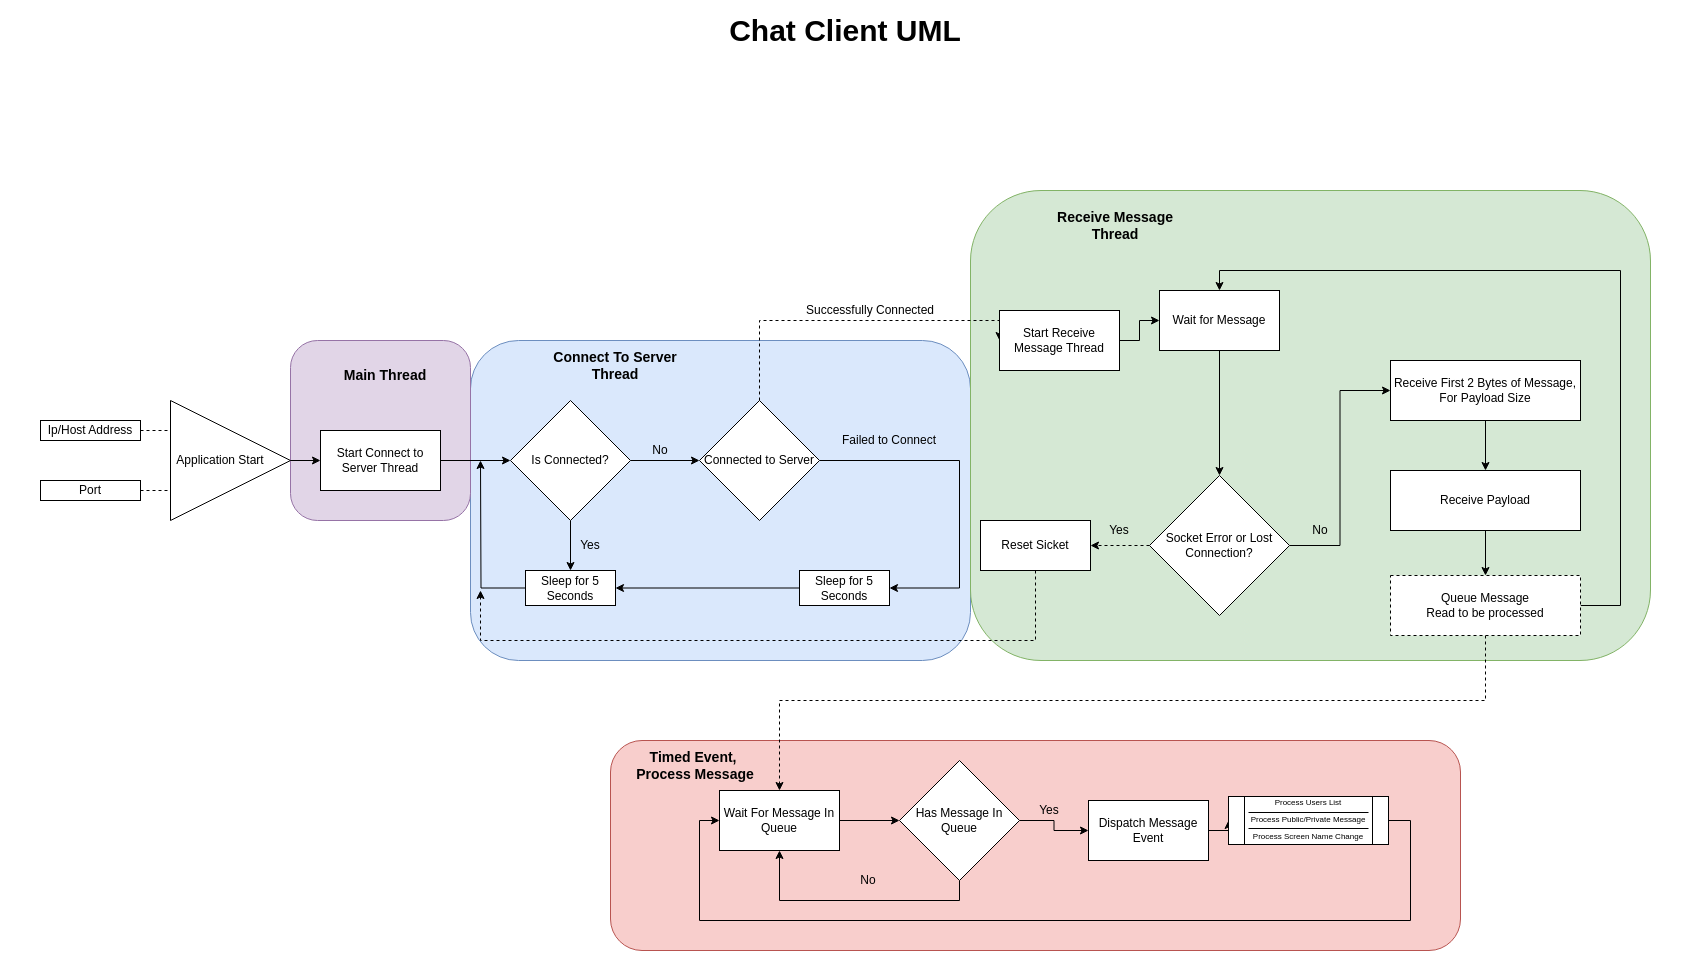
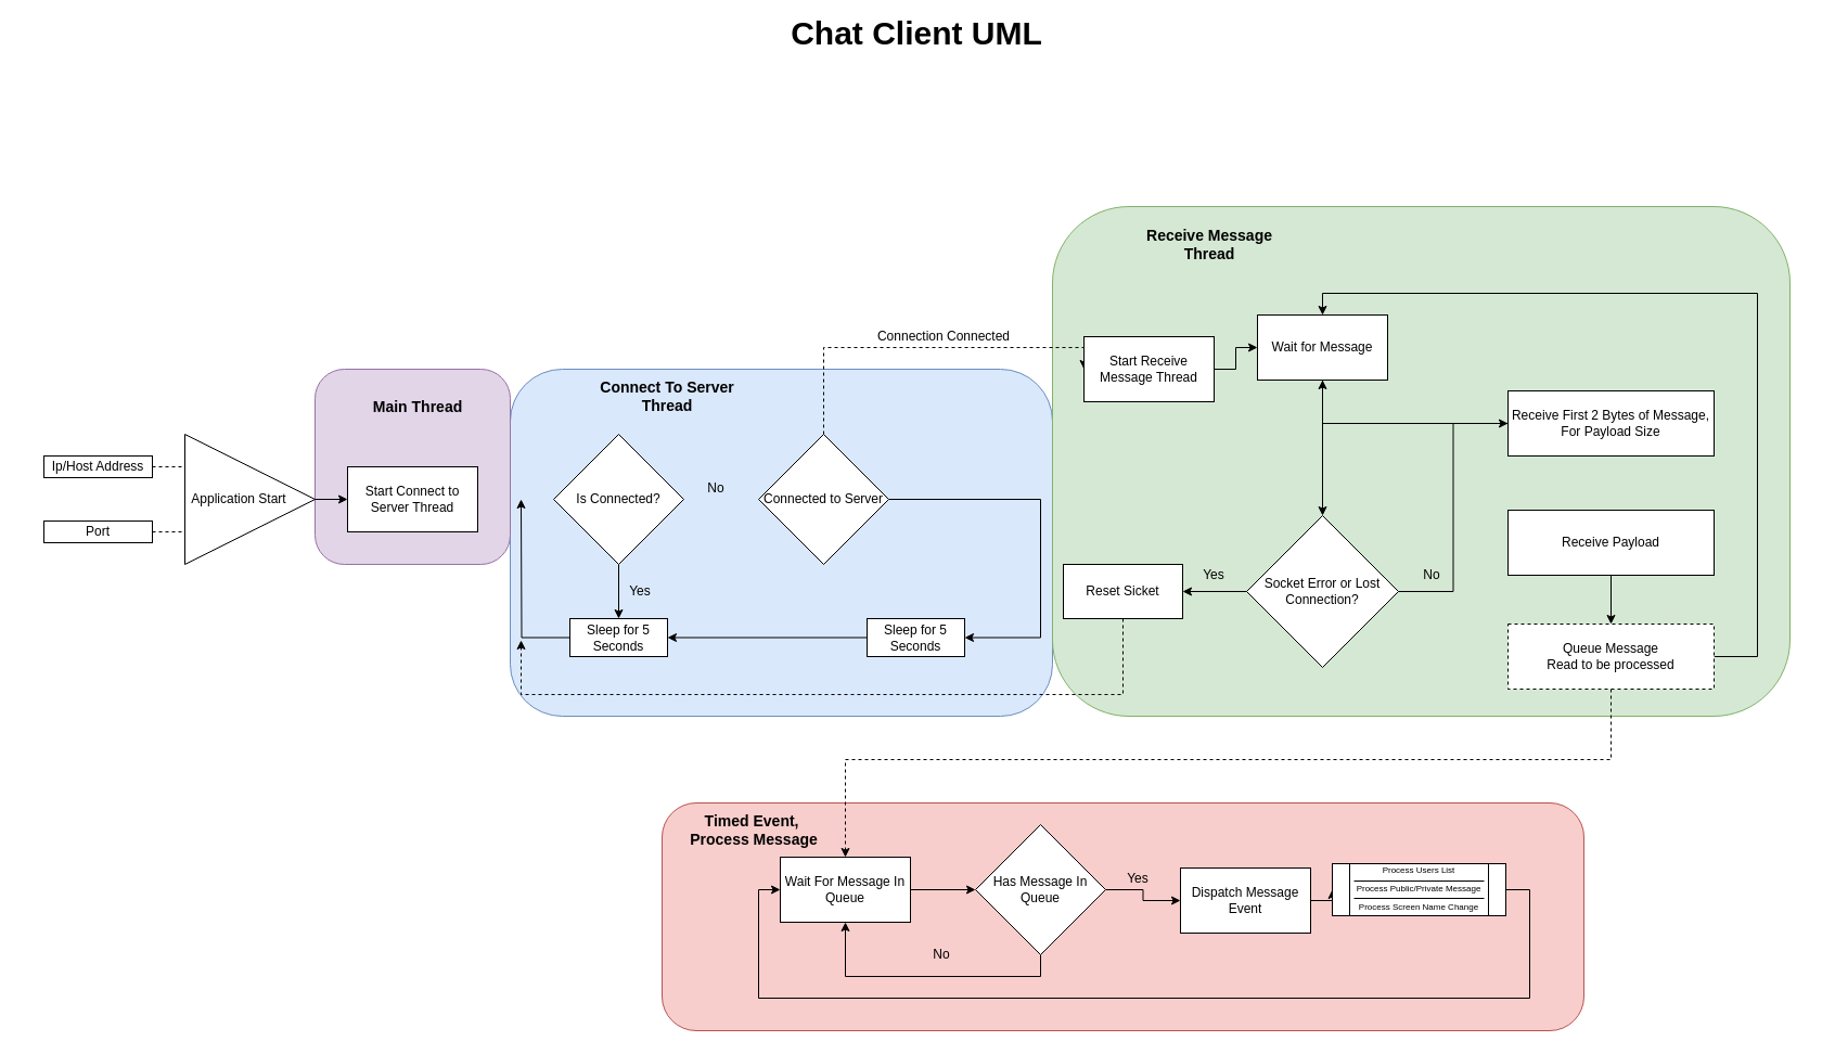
  <mxCell id="0" />
  <mxCell id="1" value="Untitled Layer" parent="0" />
  <mxCell id="2" value="" style="rounded=1;whiteSpace=wrap;html=1;shadow=0;glass=0;comic=0;startSize=28;fillColor=#dae8fc;strokeColor=#6c8ebf;" vertex="1" parent="1"><mxGeometry x="470" y="340" width="500" height="320" as="geometry" /></mxCell>
  <mxCell id="3" value="&lt;font style=&quot;font-size: 14px&quot;&gt;Connect To Server Thread&lt;/font&gt;" style="text;html=1;strokeColor=none;fillColor=none;align=center;verticalAlign=middle;whiteSpace=wrap;rounded=0;shadow=0;glass=0;comic=0;startSize=28;fontStyle=1" vertex="1" parent="1"><mxGeometry x="550" y="350" width="130" height="30" as="geometry" /></mxCell>
  <mxCell id="4" value="" style="rounded=1;whiteSpace=wrap;html=1;shadow=0;glass=0;comic=0;startSize=28;fillColor=#d5e8d4;strokeColor=#82b366;" vertex="1" parent="1"><mxGeometry x="970" y="190" width="680" height="470" as="geometry" /></mxCell>
  <mxCell id="5" value="&lt;font style=&quot;font-size: 14px&quot;&gt;Receive Message Thread&lt;/font&gt;" style="text;html=1;strokeColor=none;fillColor=none;align=center;verticalAlign=middle;whiteSpace=wrap;rounded=0;shadow=0;glass=0;comic=0;startSize=28;fontStyle=1" vertex="1" parent="1"><mxGeometry x="1050" y="210" width="130" height="30" as="geometry" /></mxCell>
  <mxCell id="6" value="" style="rounded=1;whiteSpace=wrap;html=1;shadow=0;glass=0;comic=0;startSize=28;fillColor=#f8cecc;strokeColor=#b85450;" vertex="1" parent="1"><mxGeometry x="610" y="740" width="850" height="210" as="geometry" /></mxCell>
  <mxCell id="7" value="&lt;font style=&quot;font-size: 14px&quot;&gt;Timed Event,&amp;nbsp;&lt;br&gt;Process Message&lt;br&gt;&lt;/font&gt;" style="text;html=1;strokeColor=none;fillColor=none;align=center;verticalAlign=middle;whiteSpace=wrap;rounded=0;shadow=0;glass=0;comic=0;startSize=28;fontStyle=1" vertex="1" parent="1"><mxGeometry x="630" y="750" width="130" height="30" as="geometry" /></mxCell>
  <mxCell id="8" value="" style="rounded=1;whiteSpace=wrap;html=1;shadow=0;glass=0;comic=0;startSize=28;fillColor=#e1d5e7;strokeColor=#9673a6;" vertex="1" parent="1"><mxGeometry x="290" y="340" width="180" height="180" as="geometry" /></mxCell>
  <mxCell id="9" value="&lt;font style=&quot;font-size: 14px&quot;&gt;Main Thread&lt;/font&gt;" style="text;html=1;strokeColor=none;fillColor=none;align=center;verticalAlign=middle;whiteSpace=wrap;rounded=0;shadow=0;glass=0;comic=0;startSize=28;fontStyle=1" vertex="1" parent="1"><mxGeometry x="320" y="360" width="130" height="30" as="geometry" /></mxCell>
  <mxCell id="10" parent="0" />
  <mxCell id="11" value="" style="triangle;whiteSpace=wrap;html=1;" parent="10" vertex="1"><mxGeometry x="170" y="400" width="120" height="120" as="geometry" /></mxCell>
  <mxCell id="12" value="Application Start" style="text;html=1;strokeColor=none;fillColor=none;align=center;verticalAlign=middle;whiteSpace=wrap;rounded=0;" parent="10" vertex="1"><mxGeometry x="170" y="450" width="100" height="20" as="geometry" /></mxCell>
  <mxCell id="13" value="" style="rounded=0;whiteSpace=wrap;html=1;" parent="10" vertex="1"><mxGeometry x="40" y="420" width="100" height="20" as="geometry" /></mxCell>
  <mxCell id="14" value="Ip/Host Address" style="text;html=1;strokeColor=none;fillColor=none;align=center;verticalAlign=middle;whiteSpace=wrap;rounded=0;" parent="10" vertex="1"><mxGeometry x="40" y="420" width="100" height="20" as="geometry" /></mxCell>
  <mxCell id="15" value="" style="rounded=0;whiteSpace=wrap;html=1;" parent="10" vertex="1"><mxGeometry x="40" y="480" width="100" height="20" as="geometry" /></mxCell>
  <mxCell id="16" value="Port" style="text;html=1;strokeColor=none;fillColor=none;align=center;verticalAlign=middle;whiteSpace=wrap;rounded=0;" parent="10" vertex="1"><mxGeometry x="40" y="480" width="100" height="20" as="geometry" /></mxCell>
  <mxCell id="17" value="" style="endArrow=none;dashed=1;html=1;exitX=1;exitY=0.5;exitDx=0;exitDy=0;entryX=0;entryY=0.25;entryDx=0;entryDy=0;" parent="10" source="14" target="11" edge="1"><mxGeometry width="50" height="50" relative="1" as="geometry"><mxPoint x="260" y="480" as="sourcePoint" /><mxPoint x="310" y="430" as="targetPoint" /></mxGeometry></mxCell>
  <mxCell id="18" value="" style="endArrow=none;dashed=1;html=1;exitX=1;exitY=0.5;exitDx=0;exitDy=0;entryX=0;entryY=0.75;entryDx=0;entryDy=0;" parent="10" source="16" target="11" edge="1"><mxGeometry width="50" height="50" relative="1" as="geometry"><mxPoint x="150" y="440" as="sourcePoint" /><mxPoint x="190" y="440" as="targetPoint" /></mxGeometry></mxCell>
  <mxCell id="19" value="" style="endArrow=classic;html=1;exitX=1;exitY=0.5;exitDx=0;exitDy=0;entryX=0;entryY=0.5;entryDx=0;entryDy=0;" parent="10" source="11" edge="1" target="47"><mxGeometry width="50" height="50" relative="1" as="geometry"><mxPoint x="380" y="440" as="sourcePoint" /><mxPoint x="340" y="460" as="targetPoint" /></mxGeometry></mxCell>
  <mxCell id="20" style="edgeStyle=orthogonalEdgeStyle;rounded=0;orthogonalLoop=1;jettySize=auto;html=1;entryX=0;entryY=0.5;entryDx=0;entryDy=0;exitX=0.5;exitY=0;exitDx=0;exitDy=0;dashed=1;" parent="10" source="49" edge="1" target="28"><mxGeometry relative="1" as="geometry"><mxPoint x="969" y="365" as="targetPoint" /><Array as="points"><mxPoint x="759" y="320" /></Array><mxPoint x="759.5" y="405" as="sourcePoint" /></mxGeometry></mxCell>
  <mxCell id="21" value="" style="rounded=0;whiteSpace=wrap;html=1;" parent="10" vertex="1"><mxGeometry x="799" y="570" width="90" height="35" as="geometry" /></mxCell>
  <mxCell id="22" style="edgeStyle=orthogonalEdgeStyle;rounded=0;orthogonalLoop=1;jettySize=auto;html=1;entryX=1;entryY=0.5;entryDx=0;entryDy=0;exitX=0;exitY=0.5;exitDx=0;exitDy=0;" parent="10" source="23" target="53" edge="1"><mxGeometry relative="1" as="geometry"><mxPoint x="759.5" y="545" as="targetPoint" /></mxGeometry></mxCell>
  <mxCell id="23" value="Sleep for 5 Seconds" style="text;html=1;strokeColor=none;fillColor=none;align=center;verticalAlign=middle;whiteSpace=wrap;rounded=0;" parent="10" vertex="1"><mxGeometry x="799" y="570" width="90" height="35" as="geometry" /></mxCell>
- <mxCell id="24" value="Failed to Connect" style="text;html=1;strokeColor=none;fillColor=none;align=center;verticalAlign=middle;whiteSpace=wrap;rounded=0;" parent="10" vertex="1"><mxGeometry x="839" y="430" width="100" height="20" as="geometry" /></mxCell>
- <mxCell id="25" value="Successfully Connected" style="text;html=1;strokeColor=none;fillColor=none;align=center;verticalAlign=middle;whiteSpace=wrap;rounded=0;" parent="10" vertex="1"><mxGeometry x="790" y="300" width="160" height="20" as="geometry" /></mxCell>
+ <mxCell id="25" value="Connection Connected" style="text;html=1;strokeColor=none;fillColor=none;align=center;verticalAlign=middle;whiteSpace=wrap;rounded=0;" parent="10" vertex="1"><mxGeometry x="790" y="300" width="160" height="20" as="geometry" /></mxCell>
  <mxCell id="26" value="" style="rounded=0;whiteSpace=wrap;html=1;" parent="10" vertex="1"><mxGeometry x="999" y="310" width="120" height="60" as="geometry" /></mxCell>
  <mxCell id="27" style="edgeStyle=orthogonalEdgeStyle;rounded=0;orthogonalLoop=1;jettySize=auto;html=1;entryX=0;entryY=0.5;entryDx=0;entryDy=0;" edge="1" parent="10" source="28" target="30"><mxGeometry relative="1" as="geometry" /></mxCell>
  <mxCell id="28" value="Start Receive Message Thread" style="text;html=1;strokeColor=none;fillColor=none;align=center;verticalAlign=middle;whiteSpace=wrap;rounded=0;" parent="10" vertex="1"><mxGeometry x="999" y="310" width="120" height="60" as="geometry" /></mxCell>
  <mxCell id="29" style="edgeStyle=orthogonalEdgeStyle;rounded=0;orthogonalLoop=1;jettySize=auto;html=1;entryX=0.5;entryY=0;entryDx=0;entryDy=0;" edge="1" parent="10" source="30" target="33"><mxGeometry relative="1" as="geometry" /></mxCell>
  <mxCell id="30" value="Wait for Message" style="rounded=0;whiteSpace=wrap;html=1;" vertex="1" parent="10"><mxGeometry x="1159" y="290" width="120" height="60" as="geometry" /></mxCell>
  <mxCell id="31" style="edgeStyle=orthogonalEdgeStyle;rounded=0;orthogonalLoop=1;jettySize=auto;html=1;entryX=0;entryY=0.5;entryDx=0;entryDy=0;" edge="1" parent="10" source="33" target="35"><mxGeometry relative="1" as="geometry" /></mxCell>
- <mxCell id="32" style="edgeStyle=orthogonalEdgeStyle;rounded=0;orthogonalLoop=1;jettySize=auto;html=1;entryX=1;entryY=0.5;entryDx=0;entryDy=0;dashed=1;" edge="1" parent="10" source="33" target="56"><mxGeometry relative="1" as="geometry" /></mxCell>
+ <mxCell id="32" style="edgeStyle=orthogonalEdgeStyle;rounded=0;orthogonalLoop=1;jettySize=auto;html=1;entryX=1;entryY=0.5;entryDx=0;entryDy=0;" edge="1" parent="10" source="33" target="56"><mxGeometry relative="1" as="geometry" /></mxCell>
  <mxCell id="33" value="Socket Error or Lost Connection?" style="rhombus;whiteSpace=wrap;html=1;" vertex="1" parent="10"><mxGeometry x="1149" y="475" width="140" height="140" as="geometry" /></mxCell>
- <mxCell id="34" value="" style="edgeStyle=orthogonalEdgeStyle;rounded=0;orthogonalLoop=1;jettySize=auto;html=1;" edge="1" parent="10" source="35" target="37"><mxGeometry relative="1" as="geometry" /></mxCell>
+ <mxCell id="34" value="" style="edgeStyle=orthogonalEdgeStyle;rounded=0;orthogonalLoop=1;jettySize=auto;html=1;" edge="1" parent="10" source="35" target="30"><mxGeometry relative="1" as="geometry" /></mxCell>
  <mxCell id="35" value="Receive First 2 Bytes of Message, For Payload Size" style="rounded=0;whiteSpace=wrap;html=1;" vertex="1" parent="10"><mxGeometry x="1390" y="360" width="190" height="60" as="geometry" /></mxCell>
  <mxCell id="36" value="" style="edgeStyle=orthogonalEdgeStyle;rounded=0;orthogonalLoop=1;jettySize=auto;html=1;" edge="1" parent="10" source="37" target="40"><mxGeometry relative="1" as="geometry" /></mxCell>
  <mxCell id="37" value="Receive Payload" style="rounded=0;whiteSpace=wrap;html=1;" vertex="1" parent="10"><mxGeometry x="1390" y="470" width="190" height="60" as="geometry" /></mxCell>
  <mxCell id="38" style="edgeStyle=orthogonalEdgeStyle;rounded=0;orthogonalLoop=1;jettySize=auto;html=1;entryX=0.5;entryY=0;entryDx=0;entryDy=0;" edge="1" parent="10" source="40" target="30"><mxGeometry relative="1" as="geometry"><mxPoint x="1210" y="310" as="targetPoint" /><Array as="points"><mxPoint x="1620" y="605" /><mxPoint x="1620" y="270" /><mxPoint x="1219" y="270" /></Array></mxGeometry></mxCell>
  <mxCell id="39" style="edgeStyle=orthogonalEdgeStyle;rounded=0;orthogonalLoop=1;jettySize=auto;html=1;startSize=28;entryX=0.5;entryY=0;entryDx=0;entryDy=0;dashed=1;" edge="1" parent="10" source="40" target="58"><mxGeometry relative="1" as="geometry"><mxPoint x="1410" y="740" as="targetPoint" /><Array as="points"><mxPoint x="1485" y="700" /><mxPoint x="779" y="700" /></Array></mxGeometry></mxCell>
  <mxCell id="40" value="Queue Message&lt;br&gt;Read to be processed" style="rounded=0;whiteSpace=wrap;html=1;dashed=1;" vertex="1" parent="10"><mxGeometry x="1390" y="575" width="190" height="60" as="geometry" /></mxCell>
  <mxCell id="41" value="Yes" style="text;html=1;strokeColor=none;fillColor=none;align=center;verticalAlign=middle;whiteSpace=wrap;rounded=0;" vertex="1" parent="10"><mxGeometry x="1099" y="520" width="40" height="20" as="geometry" /></mxCell>
  <mxCell id="42" value="No" style="text;html=1;strokeColor=none;fillColor=none;align=center;verticalAlign=middle;whiteSpace=wrap;rounded=0;" vertex="1" parent="10"><mxGeometry x="1300" y="520" width="40" height="20" as="geometry" /></mxCell>
- <mxCell id="43" style="edgeStyle=orthogonalEdgeStyle;rounded=0;orthogonalLoop=1;jettySize=auto;html=1;entryX=0;entryY=0.5;entryDx=0;entryDy=0;" edge="1" parent="10" source="45" target="49"><mxGeometry relative="1" as="geometry" /></mxCell>
  <mxCell id="44" style="edgeStyle=orthogonalEdgeStyle;rounded=0;orthogonalLoop=1;jettySize=auto;html=1;entryX=0.5;entryY=0;entryDx=0;entryDy=0;" edge="1" parent="10" source="45" target="53"><mxGeometry relative="1" as="geometry" /></mxCell>
  <mxCell id="45" value="Is Connected?" style="rhombus;whiteSpace=wrap;html=1;" vertex="1" parent="10"><mxGeometry x="510" y="400" width="120" height="120" as="geometry" /></mxCell>
- <mxCell id="46" style="edgeStyle=orthogonalEdgeStyle;rounded=0;orthogonalLoop=1;jettySize=auto;html=1;entryX=0;entryY=0.5;entryDx=0;entryDy=0;" edge="1" parent="10" source="47" target="45"><mxGeometry relative="1" as="geometry"><mxPoint x="470" y="460" as="targetPoint" /></mxGeometry></mxCell>
  <mxCell id="47" value="&lt;span style=&quot;white-space: normal&quot;&gt;Start Connect to Server Thread&lt;/span&gt;" style="rounded=0;whiteSpace=wrap;html=1;" vertex="1" parent="10"><mxGeometry x="320" y="430" width="120" height="60" as="geometry" /></mxCell>
  <mxCell id="48" style="edgeStyle=orthogonalEdgeStyle;rounded=0;orthogonalLoop=1;jettySize=auto;html=1;entryX=1;entryY=0.5;entryDx=0;entryDy=0;" edge="1" parent="10" source="49" target="23"><mxGeometry relative="1" as="geometry"><mxPoint x="949" y="560" as="targetPoint" /><Array as="points"><mxPoint x="959" y="460" /><mxPoint x="959" y="588" /></Array></mxGeometry></mxCell>
  <mxCell id="49" value="Connected to Server" style="rhombus;whiteSpace=wrap;html=1;" vertex="1" parent="10"><mxGeometry x="699" y="400" width="120" height="120" as="geometry" /></mxCell>
  <mxCell id="50" value="No" style="text;html=1;strokeColor=none;fillColor=none;align=center;verticalAlign=middle;whiteSpace=wrap;rounded=0;" vertex="1" parent="10"><mxGeometry x="640" y="440" width="40" height="20" as="geometry" /></mxCell>
  <mxCell id="51" value="" style="rounded=0;whiteSpace=wrap;html=1;" vertex="1" parent="10"><mxGeometry x="525" y="570" width="90" height="35" as="geometry" /></mxCell>
  <mxCell id="52" style="edgeStyle=orthogonalEdgeStyle;rounded=0;orthogonalLoop=1;jettySize=auto;html=1;" edge="1" parent="10" source="53"><mxGeometry relative="1" as="geometry"><mxPoint x="480" y="460" as="targetPoint" /></mxGeometry></mxCell>
  <mxCell id="53" value="Sleep for 5 Seconds" style="text;html=1;strokeColor=none;fillColor=none;align=center;verticalAlign=middle;whiteSpace=wrap;rounded=0;" vertex="1" parent="10"><mxGeometry x="525" y="570" width="90" height="35" as="geometry" /></mxCell>
  <mxCell id="54" value="Yes" style="text;html=1;strokeColor=none;fillColor=none;align=center;verticalAlign=middle;whiteSpace=wrap;rounded=0;" vertex="1" parent="10"><mxGeometry x="570" y="535" width="40" height="20" as="geometry" /></mxCell>
  <mxCell id="55" style="edgeStyle=orthogonalEdgeStyle;rounded=0;orthogonalLoop=1;jettySize=auto;html=1;exitX=0.5;exitY=1;exitDx=0;exitDy=0;dashed=1;" edge="1" parent="10" source="56"><mxGeometry relative="1" as="geometry"><mxPoint x="480" y="590" as="targetPoint" /><Array as="points"><mxPoint x="1035" y="640" /><mxPoint x="480" y="640" /></Array></mxGeometry></mxCell>
  <mxCell id="56" value="Reset Sicket" style="rounded=0;whiteSpace=wrap;html=1;" vertex="1" parent="10"><mxGeometry x="980" y="520" width="110" height="50" as="geometry" /></mxCell>
  <mxCell id="57" style="edgeStyle=orthogonalEdgeStyle;rounded=0;orthogonalLoop=1;jettySize=auto;html=1;exitX=1;exitY=0.5;exitDx=0;exitDy=0;" edge="1" parent="10" source="58" target="61"><mxGeometry relative="1" as="geometry" /></mxCell>
  <mxCell id="58" value="Wait For Message In Queue" style="rounded=0;whiteSpace=wrap;html=1;" vertex="1" parent="10"><mxGeometry x="719" y="790" width="120" height="60" as="geometry" /></mxCell>
  <mxCell id="59" style="edgeStyle=orthogonalEdgeStyle;rounded=0;orthogonalLoop=1;jettySize=auto;html=1;exitX=0.5;exitY=1;exitDx=0;exitDy=0;entryX=0.5;entryY=1;entryDx=0;entryDy=0;" edge="1" parent="10" source="61" target="58"><mxGeometry relative="1" as="geometry"><mxPoint x="759" y="950" as="targetPoint" /></mxGeometry></mxCell>
  <mxCell id="60" style="edgeStyle=orthogonalEdgeStyle;rounded=0;orthogonalLoop=1;jettySize=auto;html=1;exitX=1;exitY=0.5;exitDx=0;exitDy=0;entryX=0;entryY=0.5;entryDx=0;entryDy=0;" edge="1" parent="10" source="61" target="65"><mxGeometry relative="1" as="geometry" /></mxCell>
  <mxCell id="61" value="Has Message In Queue" style="rhombus;whiteSpace=wrap;html=1;" vertex="1" parent="10"><mxGeometry x="899" y="760" width="120" height="120" as="geometry" /></mxCell>
  <mxCell id="62" value="No" style="text;html=1;strokeColor=none;fillColor=none;align=center;verticalAlign=middle;whiteSpace=wrap;rounded=0;" vertex="1" parent="10"><mxGeometry x="848" y="870" width="40" height="20" as="geometry" /></mxCell>
  <mxCell id="63" style="edgeStyle=orthogonalEdgeStyle;rounded=0;orthogonalLoop=1;jettySize=auto;html=1;entryX=0;entryY=0.5;entryDx=0;entryDy=0;exitX=1;exitY=0.5;exitDx=0;exitDy=0;" edge="1" parent="10" source="68" target="58"><mxGeometry relative="1" as="geometry"><mxPoint x="709" y="1000" as="targetPoint" /><mxPoint x="1430" y="830" as="sourcePoint" /><Array as="points"><mxPoint x="1410" y="820" /><mxPoint x="1410" y="920" /><mxPoint x="699" y="920" /><mxPoint x="699" y="820" /></Array></mxGeometry></mxCell>
  <mxCell id="64" style="edgeStyle=orthogonalEdgeStyle;rounded=0;orthogonalLoop=1;jettySize=auto;html=1;exitX=1;exitY=0.5;exitDx=0;exitDy=0;startSize=28;entryX=0;entryY=0.5;entryDx=0;entryDy=0;" edge="1" parent="10" source="65" target="68"><mxGeometry relative="1" as="geometry"><mxPoint x="1220" y="820.207" as="targetPoint" /></mxGeometry></mxCell>
  <mxCell id="65" value="Dispatch Message Event" style="rounded=0;whiteSpace=wrap;html=1;" vertex="1" parent="10"><mxGeometry x="1088" y="800" width="120" height="60" as="geometry" /></mxCell>
  <mxCell id="66" value="Yes" style="text;html=1;strokeColor=none;fillColor=none;align=center;verticalAlign=middle;whiteSpace=wrap;rounded=0;" vertex="1" parent="10"><mxGeometry x="1029" y="800" width="40" height="20" as="geometry" /></mxCell>
  <mxCell id="67" value="" style="group" vertex="1" connectable="0" parent="10"><mxGeometry x="1228" y="796" width="160" height="48" as="geometry" /></mxCell>
  <mxCell id="68" value="" style="shape=process;whiteSpace=wrap;html=1;backgroundOutline=1;rounded=0;shadow=0;glass=0;comic=0;startSize=28;" vertex="1" parent="67"><mxGeometry width="160" height="48" as="geometry" /></mxCell>
  <mxCell id="69" value="&lt;font style=&quot;font-size: 8px&quot;&gt;Process Users List&lt;/font&gt;" style="text;html=1;strokeColor=none;fillColor=none;align=center;verticalAlign=middle;whiteSpace=wrap;rounded=0;shadow=0;glass=0;comic=0;startSize=28;" vertex="1" parent="67"><mxGeometry x="10" width="140" height="10" as="geometry" /></mxCell>
  <mxCell id="70" value="&lt;font style=&quot;font-size: 8px&quot;&gt;Process Public/Private Message&lt;/font&gt;" style="text;html=1;strokeColor=none;fillColor=none;align=center;verticalAlign=middle;whiteSpace=wrap;rounded=0;shadow=0;glass=0;comic=0;startSize=28;" vertex="1" parent="67"><mxGeometry x="10" y="17" width="140" height="10" as="geometry" /></mxCell>
  <mxCell id="71" value="&lt;font style=&quot;font-size: 8px&quot;&gt;Process Screen Name Change&lt;/font&gt;" style="text;html=1;strokeColor=none;fillColor=none;align=center;verticalAlign=middle;whiteSpace=wrap;rounded=0;shadow=0;glass=0;comic=0;startSize=28;" vertex="1" parent="67"><mxGeometry x="10" y="34" width="140" height="10" as="geometry" /></mxCell>
  <mxCell id="72" value="" style="endArrow=none;html=1;" edge="1" parent="67"><mxGeometry width="50" height="50" relative="1" as="geometry"><mxPoint x="20" y="16" as="sourcePoint" /><mxPoint x="140" y="16" as="targetPoint" /></mxGeometry></mxCell>
  <mxCell id="73" value="" style="endArrow=none;html=1;" edge="1" parent="67"><mxGeometry width="50" height="50" relative="1" as="geometry"><mxPoint x="20" y="32" as="sourcePoint" /><mxPoint x="140" y="32" as="targetPoint" /></mxGeometry></mxCell>
  <mxCell id="74" value="&lt;b style=&quot;font-size: 30px&quot;&gt;Chat Client UML&lt;/b&gt;" style="text;html=1;strokeColor=none;fillColor=none;align=center;verticalAlign=middle;whiteSpace=wrap;rounded=0;shadow=0;glass=0;comic=0;startSize=28;" vertex="1" parent="10"><mxGeometry y="20" width="1650" height="20" as="geometry" x="20" /></mxCell>
